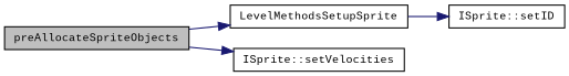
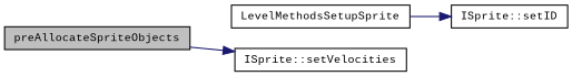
  digraph {
    fontname="Liberation Mono"
    rankdir=LR
    node [color=black fillcolor=white fontname="Liberation Mono" fontsize=10 shape=record style=filled]
    edge [color=midnightblue fontname="Liberation Mono" fontsize=10 labelfontname=Helvetica labelfontsize=10 style=solid]
    n1 [fillcolor=grey75 fontcolor=black height=0.2 label=preAllocateSpriteObjects width=0.4]
    n2 [height=0.2 label=LevelMethodsSetupSprite width=0.4]
    n3 [height=0.2 label="ISprite::setVelocities" width=0.4]
    n4 [height=0.2 label="ISprite::setID" width=0.4]
-   n1 -> n2
    n1 -> n3
    n2 -> n4
  }
